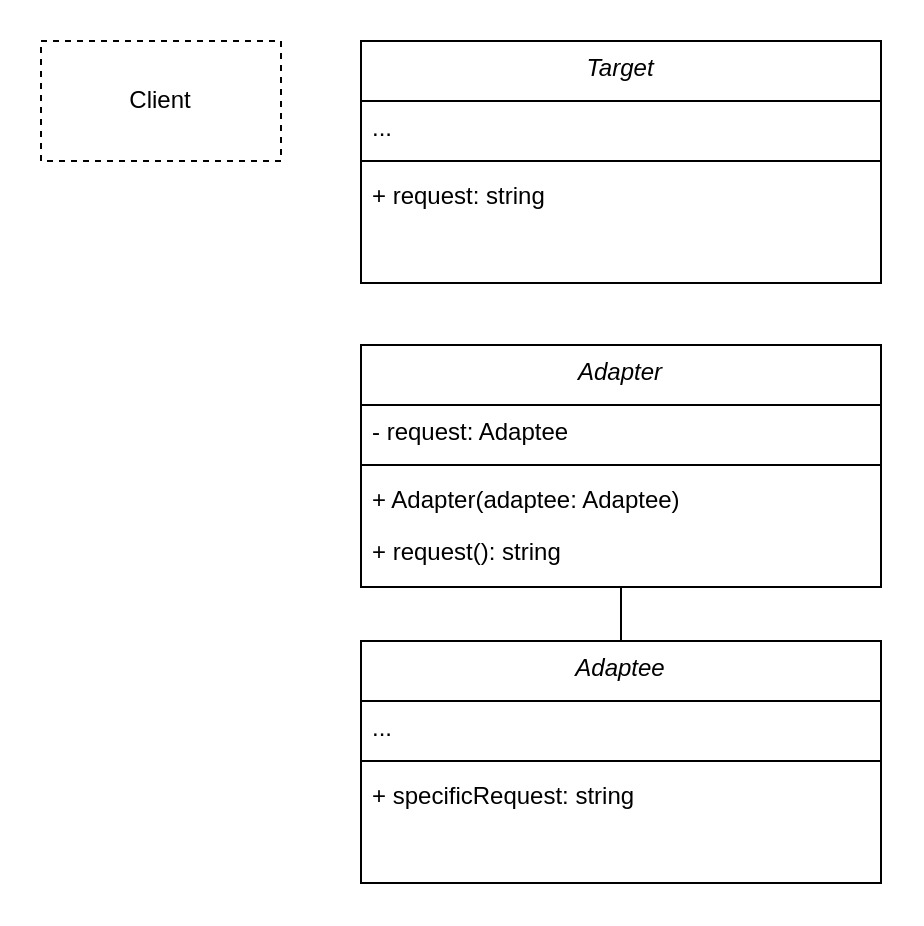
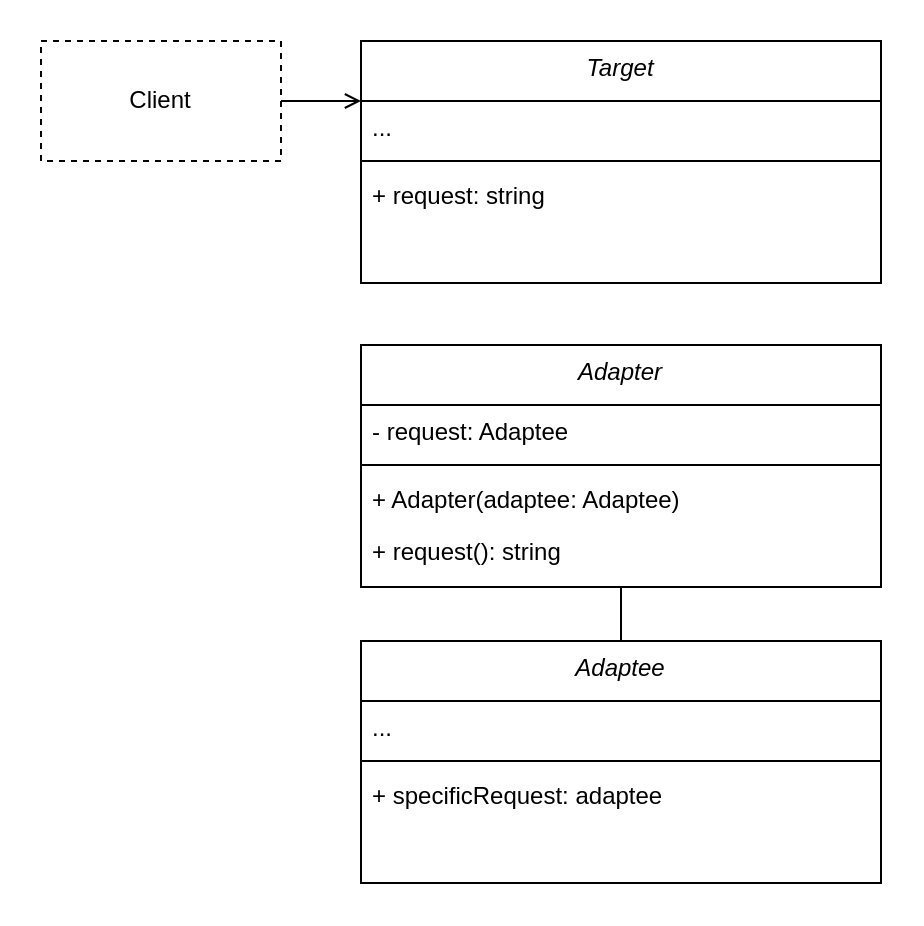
  <mxCell id="0" />
  <mxCell id="1" parent="0" />
  <mxCell id="2" value="Target" style="swimlane;fontStyle=2;align=center;verticalAlign=top;childLayout=stackLayout;horizontal=1;startSize=30;horizontalStack=0;resizeParent=1;resizeLast=0;collapsible=1;marginBottom=0;rounded=0;shadow=0;strokeWidth=1;swimlaneLine=1;" vertex="1" parent="1"><mxGeometry x="180" y="20" width="260" height="121" as="geometry"><mxRectangle x="230" y="140" width="160" height="26" as="alternateBounds" /></mxGeometry></mxCell>
  <mxCell id="3" value="..." style="text;align=left;verticalAlign=top;spacingLeft=4;spacingRight=4;overflow=hidden;rotatable=0;points=[[0,0.5],[1,0.5]];portConstraint=eastwest;" vertex="1" parent="2"><mxGeometry y="30" width="260" height="26" as="geometry" /></mxCell>
  <mxCell id="4" value="" style="line;html=1;strokeWidth=1;align=left;verticalAlign=middle;spacingTop=-1;spacingLeft=3;spacingRight=3;rotatable=0;labelPosition=right;points=[];portConstraint=eastwest;" vertex="1" parent="2"><mxGeometry y="56" width="260" height="8" as="geometry" /></mxCell>
  <mxCell id="5" value="+ request: string" style="text;align=left;verticalAlign=top;spacingLeft=4;spacingRight=4;overflow=hidden;rotatable=0;points=[[0,0.5],[1,0.5]];portConstraint=eastwest;" vertex="1" parent="2"><mxGeometry y="64" width="260" height="26" as="geometry" /></mxCell>
  <mxCell id="6" value="Adaptee" style="swimlane;fontStyle=2;align=center;verticalAlign=top;childLayout=stackLayout;horizontal=1;startSize=30;horizontalStack=0;resizeParent=1;resizeLast=0;collapsible=1;marginBottom=0;rounded=0;shadow=0;strokeWidth=1;swimlaneLine=1;" vertex="1" parent="1"><mxGeometry x="180" y="320" width="260" height="121" as="geometry"><mxRectangle x="230" y="140" width="160" height="26" as="alternateBounds" /></mxGeometry></mxCell>
  <mxCell id="7" value="..." style="text;align=left;verticalAlign=top;spacingLeft=4;spacingRight=4;overflow=hidden;rotatable=0;points=[[0,0.5],[1,0.5]];portConstraint=eastwest;" vertex="1" parent="6"><mxGeometry y="30" width="260" height="26" as="geometry" /></mxCell>
  <mxCell id="8" value="" style="line;html=1;strokeWidth=1;align=left;verticalAlign=middle;spacingTop=-1;spacingLeft=3;spacingRight=3;rotatable=0;labelPosition=right;points=[];portConstraint=eastwest;" vertex="1" parent="6"><mxGeometry y="56" width="260" height="8" as="geometry" /></mxCell>
- <mxCell id="9" value="+ specificRequest: string" style="text;align=left;verticalAlign=top;spacingLeft=4;spacingRight=4;overflow=hidden;rotatable=0;points=[[0,0.5],[1,0.5]];portConstraint=eastwest;" vertex="1" parent="6"><mxGeometry y="64" width="260" height="26" as="geometry" /></mxCell>
+ <mxCell id="9" value="+ specificRequest: adaptee" style="text;align=left;verticalAlign=top;spacingLeft=4;spacingRight=4;overflow=hidden;rotatable=0;points=[[0,0.5],[1,0.5]];portConstraint=eastwest;" vertex="1" parent="6"><mxGeometry y="64" width="260" height="26" as="geometry" /></mxCell>
  <mxCell id="10" style="edgeStyle=orthogonalEdgeStyle;rounded=0;orthogonalLoop=1;jettySize=auto;html=1;startArrow=none;startFill=0;endArrow=none;endFill=0;" edge="1" parent="1" source="11" target="6"><mxGeometry relative="1" as="geometry" /></mxCell>
  <mxCell id="11" value="Adapter" style="swimlane;fontStyle=2;align=center;verticalAlign=top;childLayout=stackLayout;horizontal=1;startSize=30;horizontalStack=0;resizeParent=1;resizeLast=0;collapsible=1;marginBottom=0;rounded=0;shadow=0;strokeWidth=1;swimlaneLine=1;" vertex="1" parent="1"><mxGeometry x="180" y="172" width="260" height="121" as="geometry"><mxRectangle x="230" y="140" width="160" height="26" as="alternateBounds" /></mxGeometry></mxCell>
  <mxCell id="12" value="- request: Adaptee" style="text;align=left;verticalAlign=top;spacingLeft=4;spacingRight=4;overflow=hidden;rotatable=0;points=[[0,0.5],[1,0.5]];portConstraint=eastwest;" vertex="1" parent="11"><mxGeometry y="30" width="260" height="26" as="geometry" /></mxCell>
  <mxCell id="13" value="" style="line;html=1;strokeWidth=1;align=left;verticalAlign=middle;spacingTop=-1;spacingLeft=3;spacingRight=3;rotatable=0;labelPosition=right;points=[];portConstraint=eastwest;" vertex="1" parent="11"><mxGeometry y="56" width="260" height="8" as="geometry" /></mxCell>
  <mxCell id="14" value="+ Adapter(adaptee: Adaptee)" style="text;align=left;verticalAlign=top;spacingLeft=4;spacingRight=4;overflow=hidden;rotatable=0;points=[[0,0.5],[1,0.5]];portConstraint=eastwest;" vertex="1" parent="11"><mxGeometry y="64" width="260" height="26" as="geometry" /></mxCell>
  <mxCell id="15" value="+ request(): string" style="text;align=left;verticalAlign=top;spacingLeft=4;spacingRight=4;overflow=hidden;rotatable=0;points=[[0,0.5],[1,0.5]];portConstraint=eastwest;" vertex="1" parent="11"><mxGeometry y="90" width="260" height="26" as="geometry" /></mxCell>
+ <mxCell id="16" style="edgeStyle=orthogonalEdgeStyle;rounded=0;orthogonalLoop=1;jettySize=auto;html=1;startArrow=none;startFill=0;endArrow=open;endFill=0;" edge="1" parent="1" source="17" target="2"><mxGeometry relative="1" as="geometry"><Array as="points"><mxPoint x="100" y="80" /></Array></mxGeometry></mxCell>
  <mxCell id="17" value="Client" style="rounded=0;whiteSpace=wrap;html=1;dashed=1;" vertex="1" parent="1"><mxGeometry x="20" y="20" width="120" height="60" as="geometry" /></mxCell>
